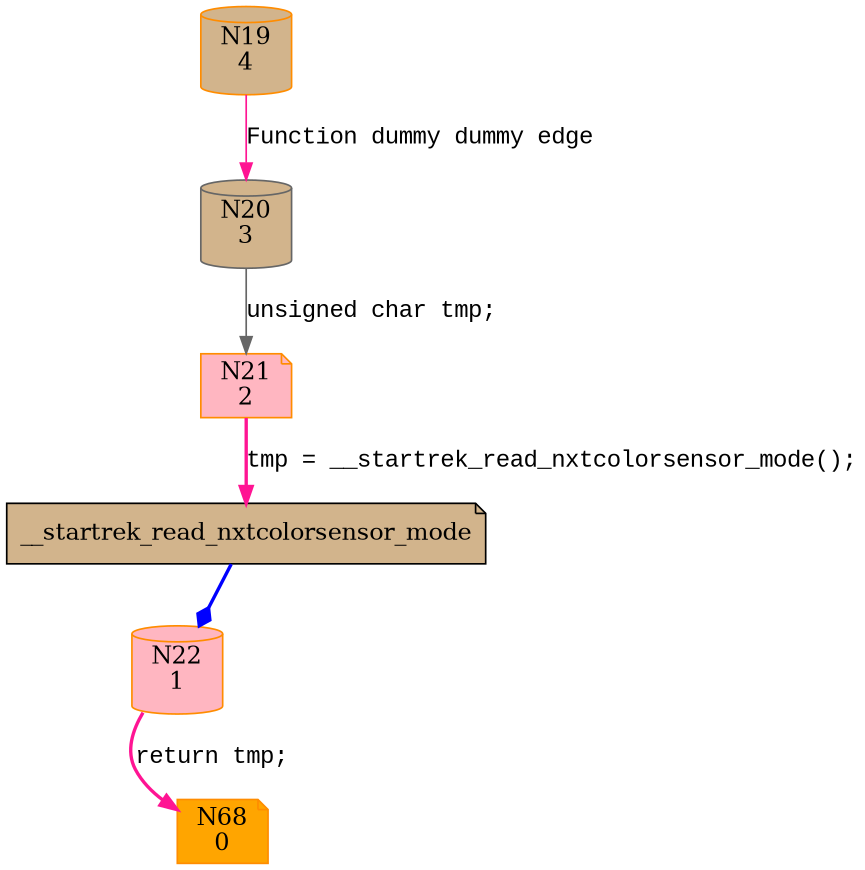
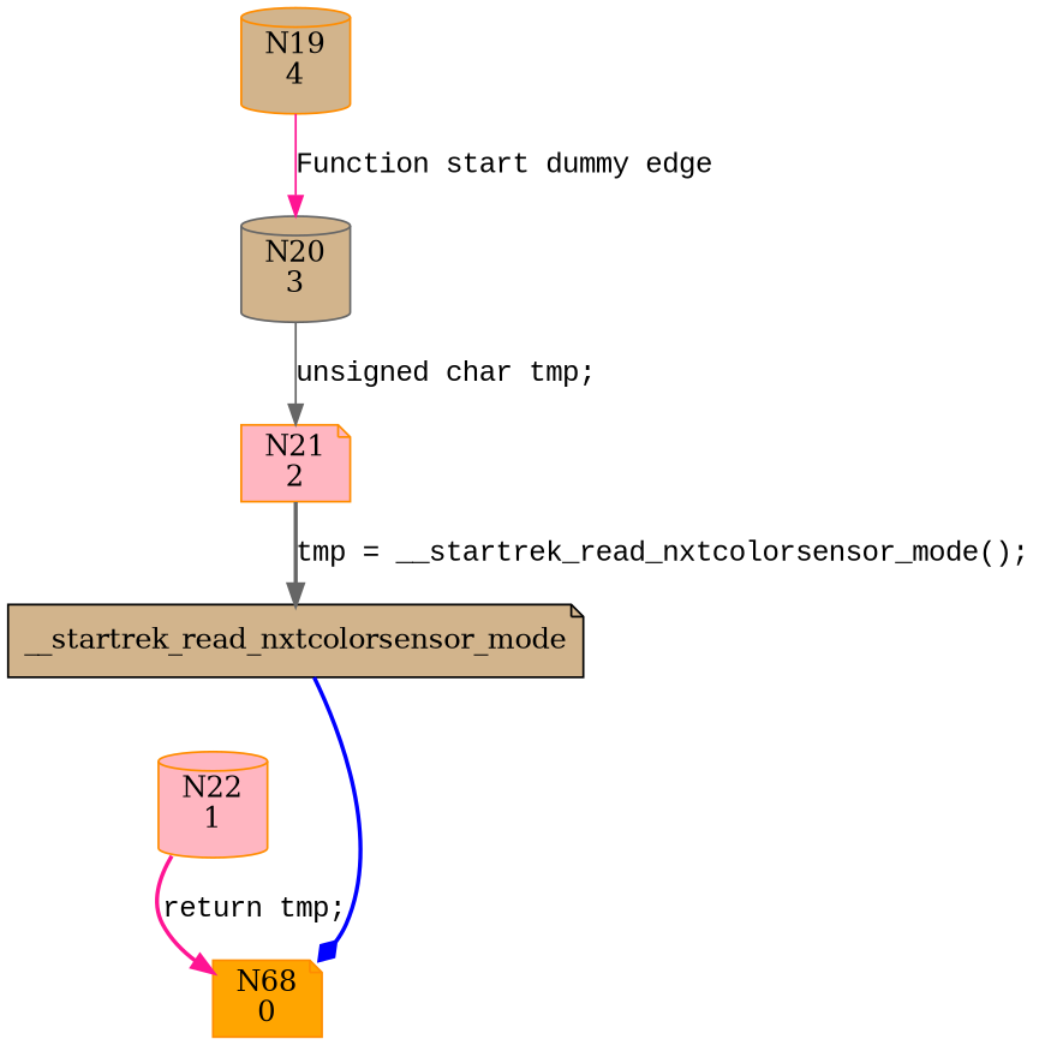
  digraph {
    node [color=darkorange fillcolor=tan shape=cylinder style=filled]
    edge [arrowhead=normal color=deeppink fontname="Courier New" style=bold]
    n1 [label="N19\n4"]
    n2 [color=gray40 label="N20\n3"]
    n3 [fillcolor=lightpink label="N21\n2" shape=note]
    n4 [color=black label=__startrek_read_nxtcolorsensor_mode shape=note]
    n5 [fillcolor=lightpink label="N22\n1"]
    n6 [fillcolor=orange label="N68\n0" shape=note]
-   n1 -> n2 [label="Function dummy dummy edge" style=solid]
+   n1 -> n2 [label="Function start dummy edge" style=solid]
    n2 -> n3 [color=gray40 label="unsigned char tmp;" style=solid]
-   n3 -> n4 [label="tmp = __startrek_read_nxtcolorsensor_mode();"]
-   n4 -> n5 [arrowhead=diamond color=blue]
+   n3 -> n4 [color=gray40 label="tmp = __startrek_read_nxtcolorsensor_mode();"]
+   n4 -> n6 [arrowhead=diamond color=blue]
    n5 -> n6 [label="return tmp;"]
  }
